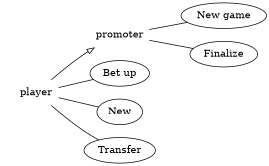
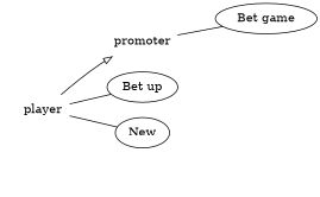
  digraph {
    labelloc=b
    peripheries=0
    rankdir=LR
    node [color=black shape=ellipse style=solid]
    edge [arrowhead=none]
    promoter [color=white shape=plaintext style=""]
    player [color=white shape=plaintext style=""]
-   n3 [label="New game"]
-   n4 [label=Finalize]
+   n3 [label="Bet game"]
    n5 [label="Bet up"]
    n6 [label=New]
-   n7 [label=Transfer]
    subgraph cluster_1 {
      promoter
    }
    subgraph cluster_2 {
      player
    }
    promoter -> n3
-   promoter -> n4
    player -> promoter [arrowhead=oarrow]
    player -> n5
    player -> n6
-   player -> n7
  }
